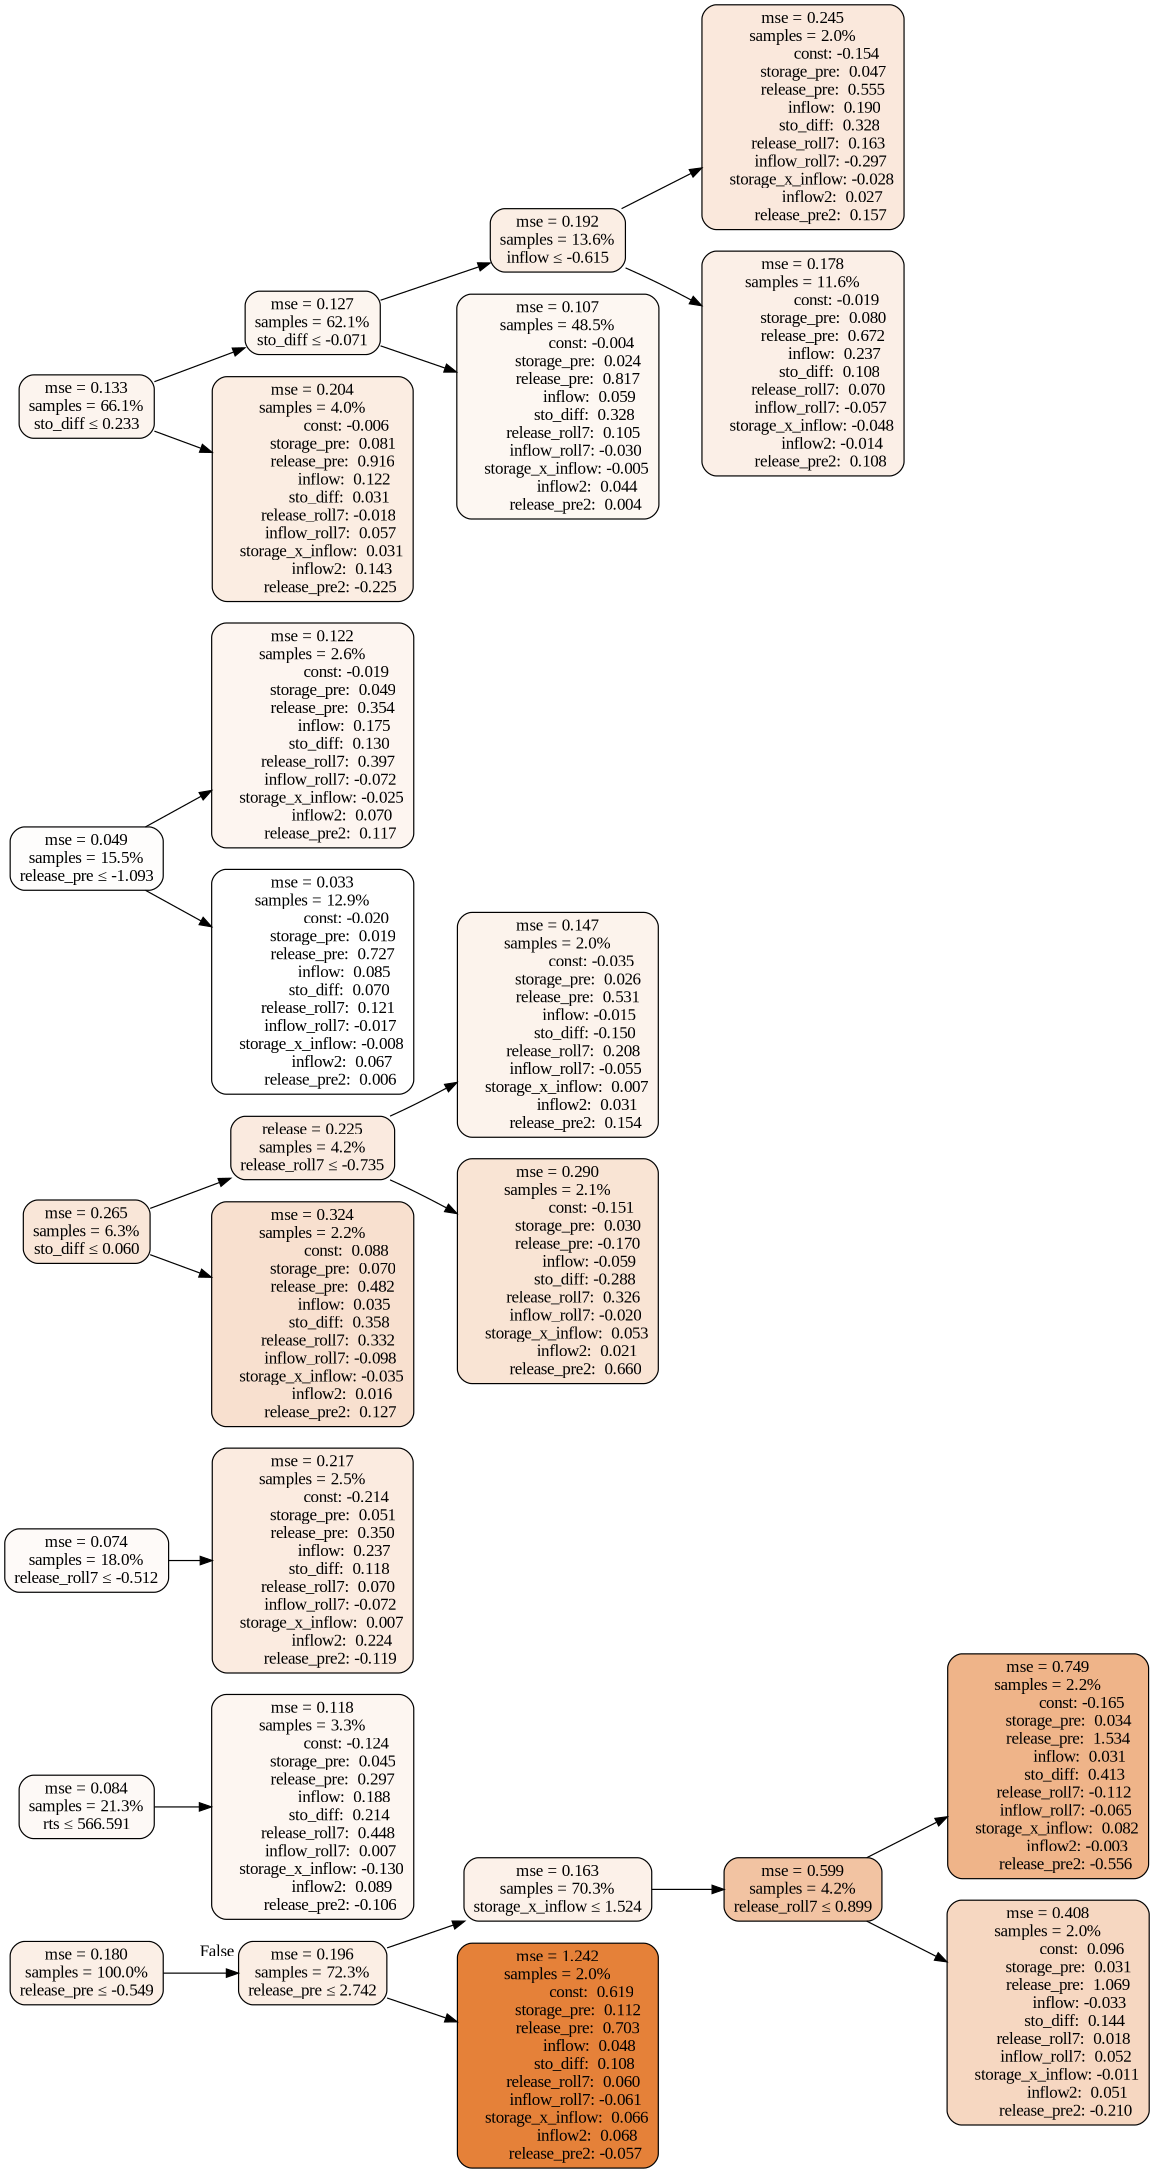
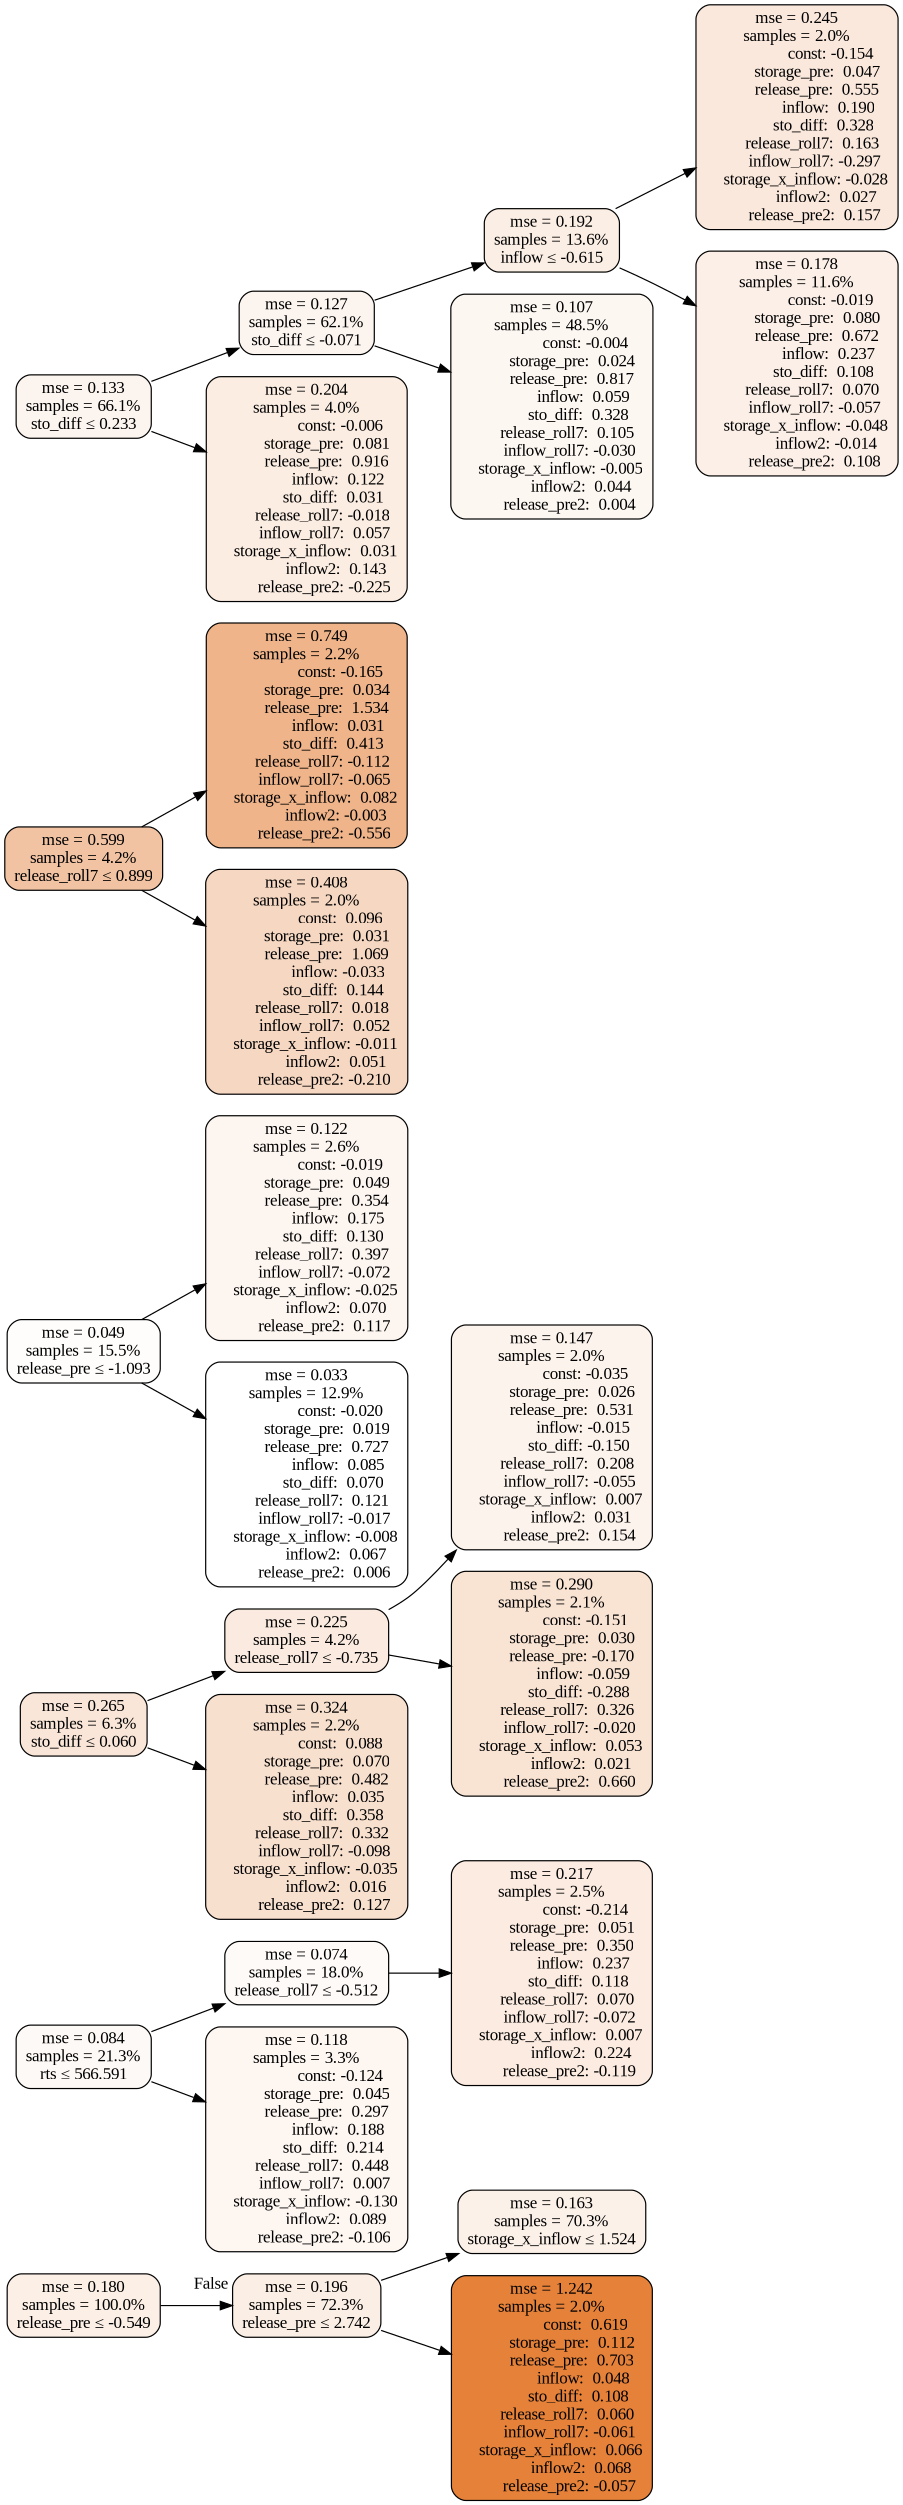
  digraph {
    fontname="Liberation Serif"
    rankdir=LR
    node [color=black fillcolor="#fbeee4" fontname="Liberation Serif" shape=rectangle style="filled, rounded"]
    edge [fontname="Liberation Serif"]
    n1 [fillcolor="#fbefe6" label="mse = 0.180\nsamples = 100.0%\nrelease_pre &le; -0.549"]
    n2 [label="mse = 0.196\nsamples = 72.3%\nrelease_pre &le; 2.742"]
    n3 [fillcolor="#fcf1e9" label="mse = 0.163\nsamples = 70.3%\nstorage_x_inflow &le; 1.524"]
    n4 [fillcolor="#e58139" label="mse = 1.242\nsamples = 2.0%\n               const:  0.619\n         storage_pre:  0.112\n         release_pre:  0.703\n              inflow:  0.048\n            sto_diff:  0.108\n       release_roll7:  0.060\n        inflow_roll7: -0.061\n    storage_x_inflow:  0.066\n             inflow2:  0.068\n        release_pre2: -0.057"]
    n5 [fillcolor="#fdf9f6" label="mse = 0.084\nsamples = 21.3%\nrts &le; 566.591"]
    n6 [fillcolor="#fefaf8" label="mse = 0.074\nsamples = 18.0%\nrelease_roll7 &le; -0.512"]
    n7 [fillcolor="#fdf6f1" label="mse = 0.118\nsamples = 3.3%\n               const: -0.124\n         storage_pre:  0.045\n         release_pre:  0.297\n              inflow:  0.188\n            sto_diff:  0.214\n       release_roll7:  0.448\n        inflow_roll7:  0.007\n    storage_x_inflow: -0.130\n             inflow2:  0.089\n        release_pre2: -0.106"]
    n8 [fillcolor="#f9e6d8" label="mse = 0.265\nsamples = 6.3%\nsto_diff &le; 0.060"]
-   n9 [fillcolor="#faeadf" label="release = 0.225\nsamples = 4.2%\nrelease_roll7 &le; -0.735"]
+   n9 [fillcolor="#faeadf" label="mse = 0.225\nsamples = 4.2%\nrelease_roll7 &le; -0.735"]
    n10 [fillcolor="#f8e0cf" label="mse = 0.324\nsamples = 2.2%\n               const:  0.088\n         storage_pre:  0.070\n         release_pre:  0.482\n              inflow:  0.035\n            sto_diff:  0.358\n       release_roll7:  0.332\n        inflow_roll7: -0.098\n    storage_x_inflow: -0.035\n             inflow2:  0.016\n        release_pre2:  0.127"]
    n11 [fillcolor="#fbebe0" label="mse = 0.217\nsamples = 2.5%\n               const: -0.214\n         storage_pre:  0.051\n         release_pre:  0.350\n              inflow:  0.237\n            sto_diff:  0.118\n       release_roll7:  0.070\n        inflow_roll7: -0.072\n    storage_x_inflow:  0.007\n             inflow2:  0.224\n        release_pre2: -0.119"]
    n12 [fillcolor="#fefdfc" label="mse = 0.049\nsamples = 15.5%\nrelease_pre &le; -1.093"]
    n13 [fillcolor="#fdf5f0" label="mse = 0.122\nsamples = 2.6%\n               const: -0.019\n         storage_pre:  0.049\n         release_pre:  0.354\n              inflow:  0.175\n            sto_diff:  0.130\n       release_roll7:  0.397\n        inflow_roll7: -0.072\n    storage_x_inflow: -0.025\n             inflow2:  0.070\n        release_pre2:  0.117"]
    n14 [fillcolor="#ffffff" label="mse = 0.033\nsamples = 12.9%\n               const: -0.020\n         storage_pre:  0.019\n         release_pre:  0.727\n              inflow:  0.085\n            sto_diff:  0.070\n       release_roll7:  0.121\n        inflow_roll7: -0.017\n    storage_x_inflow: -0.008\n             inflow2:  0.067\n        release_pre2:  0.006"]
    n15 [fillcolor="#fcf3ec" label="mse = 0.147\nsamples = 2.0%\n               const: -0.035\n         storage_pre:  0.026\n         release_pre:  0.531\n              inflow: -0.015\n            sto_diff: -0.150\n       release_roll7:  0.208\n        inflow_roll7: -0.055\n    storage_x_inflow:  0.007\n             inflow2:  0.031\n        release_pre2:  0.154"]
    n16 [fillcolor="#f9e4d4" label="mse = 0.290\nsamples = 2.1%\n               const: -0.151\n         storage_pre:  0.030\n         release_pre: -0.170\n              inflow: -0.059\n            sto_diff: -0.288\n       release_roll7:  0.326\n        inflow_roll7: -0.020\n    storage_x_inflow:  0.053\n             inflow2:  0.021\n        release_pre2:  0.660"]
    n17 [fillcolor="#f2c3a2" label="mse = 0.599\nsamples = 4.2%\nrelease_roll7 &le; 0.899"]
    n18 [fillcolor="#fcf4ee" label="mse = 0.133\nsamples = 66.1%\nsto_diff &le; 0.233"]
    n19 [fillcolor="#fcf5ef" label="mse = 0.127\nsamples = 62.1%\nsto_diff &le; -0.071"]
    n20 [fillcolor="#fbede2" label="mse = 0.204\nsamples = 4.0%\n               const: -0.006\n         storage_pre:  0.081\n         release_pre:  0.916\n              inflow:  0.122\n            sto_diff:  0.031\n       release_roll7: -0.018\n        inflow_roll7:  0.057\n    storage_x_inflow:  0.031\n             inflow2:  0.143\n        release_pre2: -0.225"]
    n21 [fillcolor="#efb489" label="mse = 0.749\nsamples = 2.2%\n               const: -0.165\n         storage_pre:  0.034\n         release_pre:  1.534\n              inflow:  0.031\n            sto_diff:  0.413\n       release_roll7: -0.112\n        inflow_roll7: -0.065\n    storage_x_inflow:  0.082\n             inflow2: -0.003\n        release_pre2: -0.556"]
    n22 [fillcolor="#f6d7c1" label="mse = 0.408\nsamples = 2.0%\n               const:  0.096\n         storage_pre:  0.031\n         release_pre:  1.069\n              inflow: -0.033\n            sto_diff:  0.144\n       release_roll7:  0.018\n        inflow_roll7:  0.052\n    storage_x_inflow: -0.011\n             inflow2:  0.051\n        release_pre2: -0.210"]
    n23 [label="mse = 0.192\nsamples = 13.6%\ninflow &le; -0.615"]
    n24 [fillcolor="#fdf7f2" label="mse = 0.107\nsamples = 48.5%\n               const: -0.004\n         storage_pre:  0.024\n         release_pre:  0.817\n              inflow:  0.059\n            sto_diff:  0.328\n       release_roll7:  0.105\n        inflow_roll7: -0.030\n    storage_x_inflow: -0.005\n             inflow2:  0.044\n        release_pre2:  0.004"]
    n25 [fillcolor="#fae8dc" label="mse = 0.245\nsamples = 2.0%\n               const: -0.154\n         storage_pre:  0.047\n         release_pre:  0.555\n              inflow:  0.190\n            sto_diff:  0.328\n       release_roll7:  0.163\n        inflow_roll7: -0.297\n    storage_x_inflow: -0.028\n             inflow2:  0.027\n        release_pre2:  0.157"]
    n26 [fillcolor="#fbefe7" label="mse = 0.178\nsamples = 11.6%\n               const: -0.019\n         storage_pre:  0.080\n         release_pre:  0.672\n              inflow:  0.237\n            sto_diff:  0.108\n       release_roll7:  0.070\n        inflow_roll7: -0.057\n    storage_x_inflow: -0.048\n             inflow2: -0.014\n        release_pre2:  0.108"]
    n1 -> n2 [headlabel=False labelangle=-45 labeldistance=2.5]
    n2 -> n3
    n2 -> n4
-   n3 -> n17
+   n5 -> n6
    n5 -> n7
    n6 -> n11
    n8 -> n9
    n8 -> n10
    n9 -> n15
    n9 -> n16
    n12 -> n13
    n12 -> n14
    n17 -> n21
    n17 -> n22
    n18 -> n19
    n18 -> n20
    n19 -> n23
    n19 -> n24
    n23 -> n25
    n23 -> n26
  }
